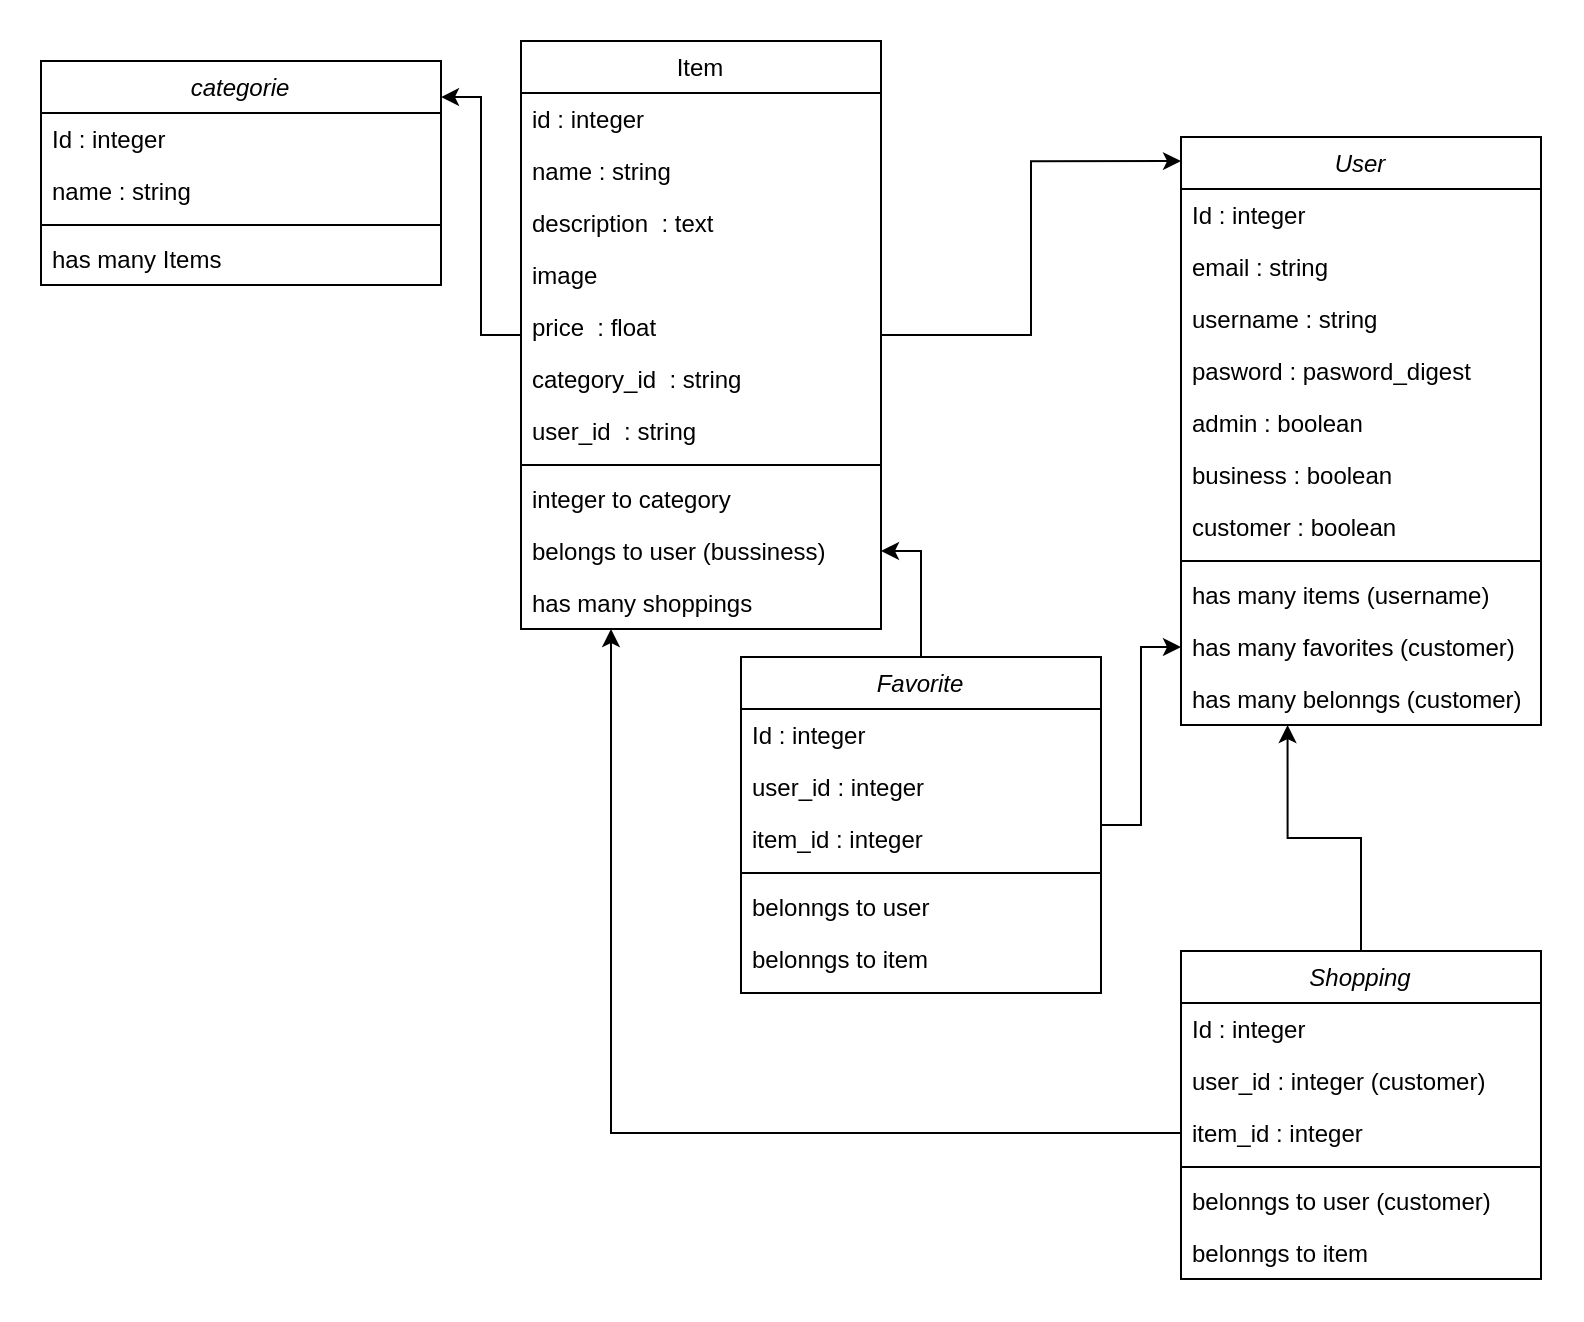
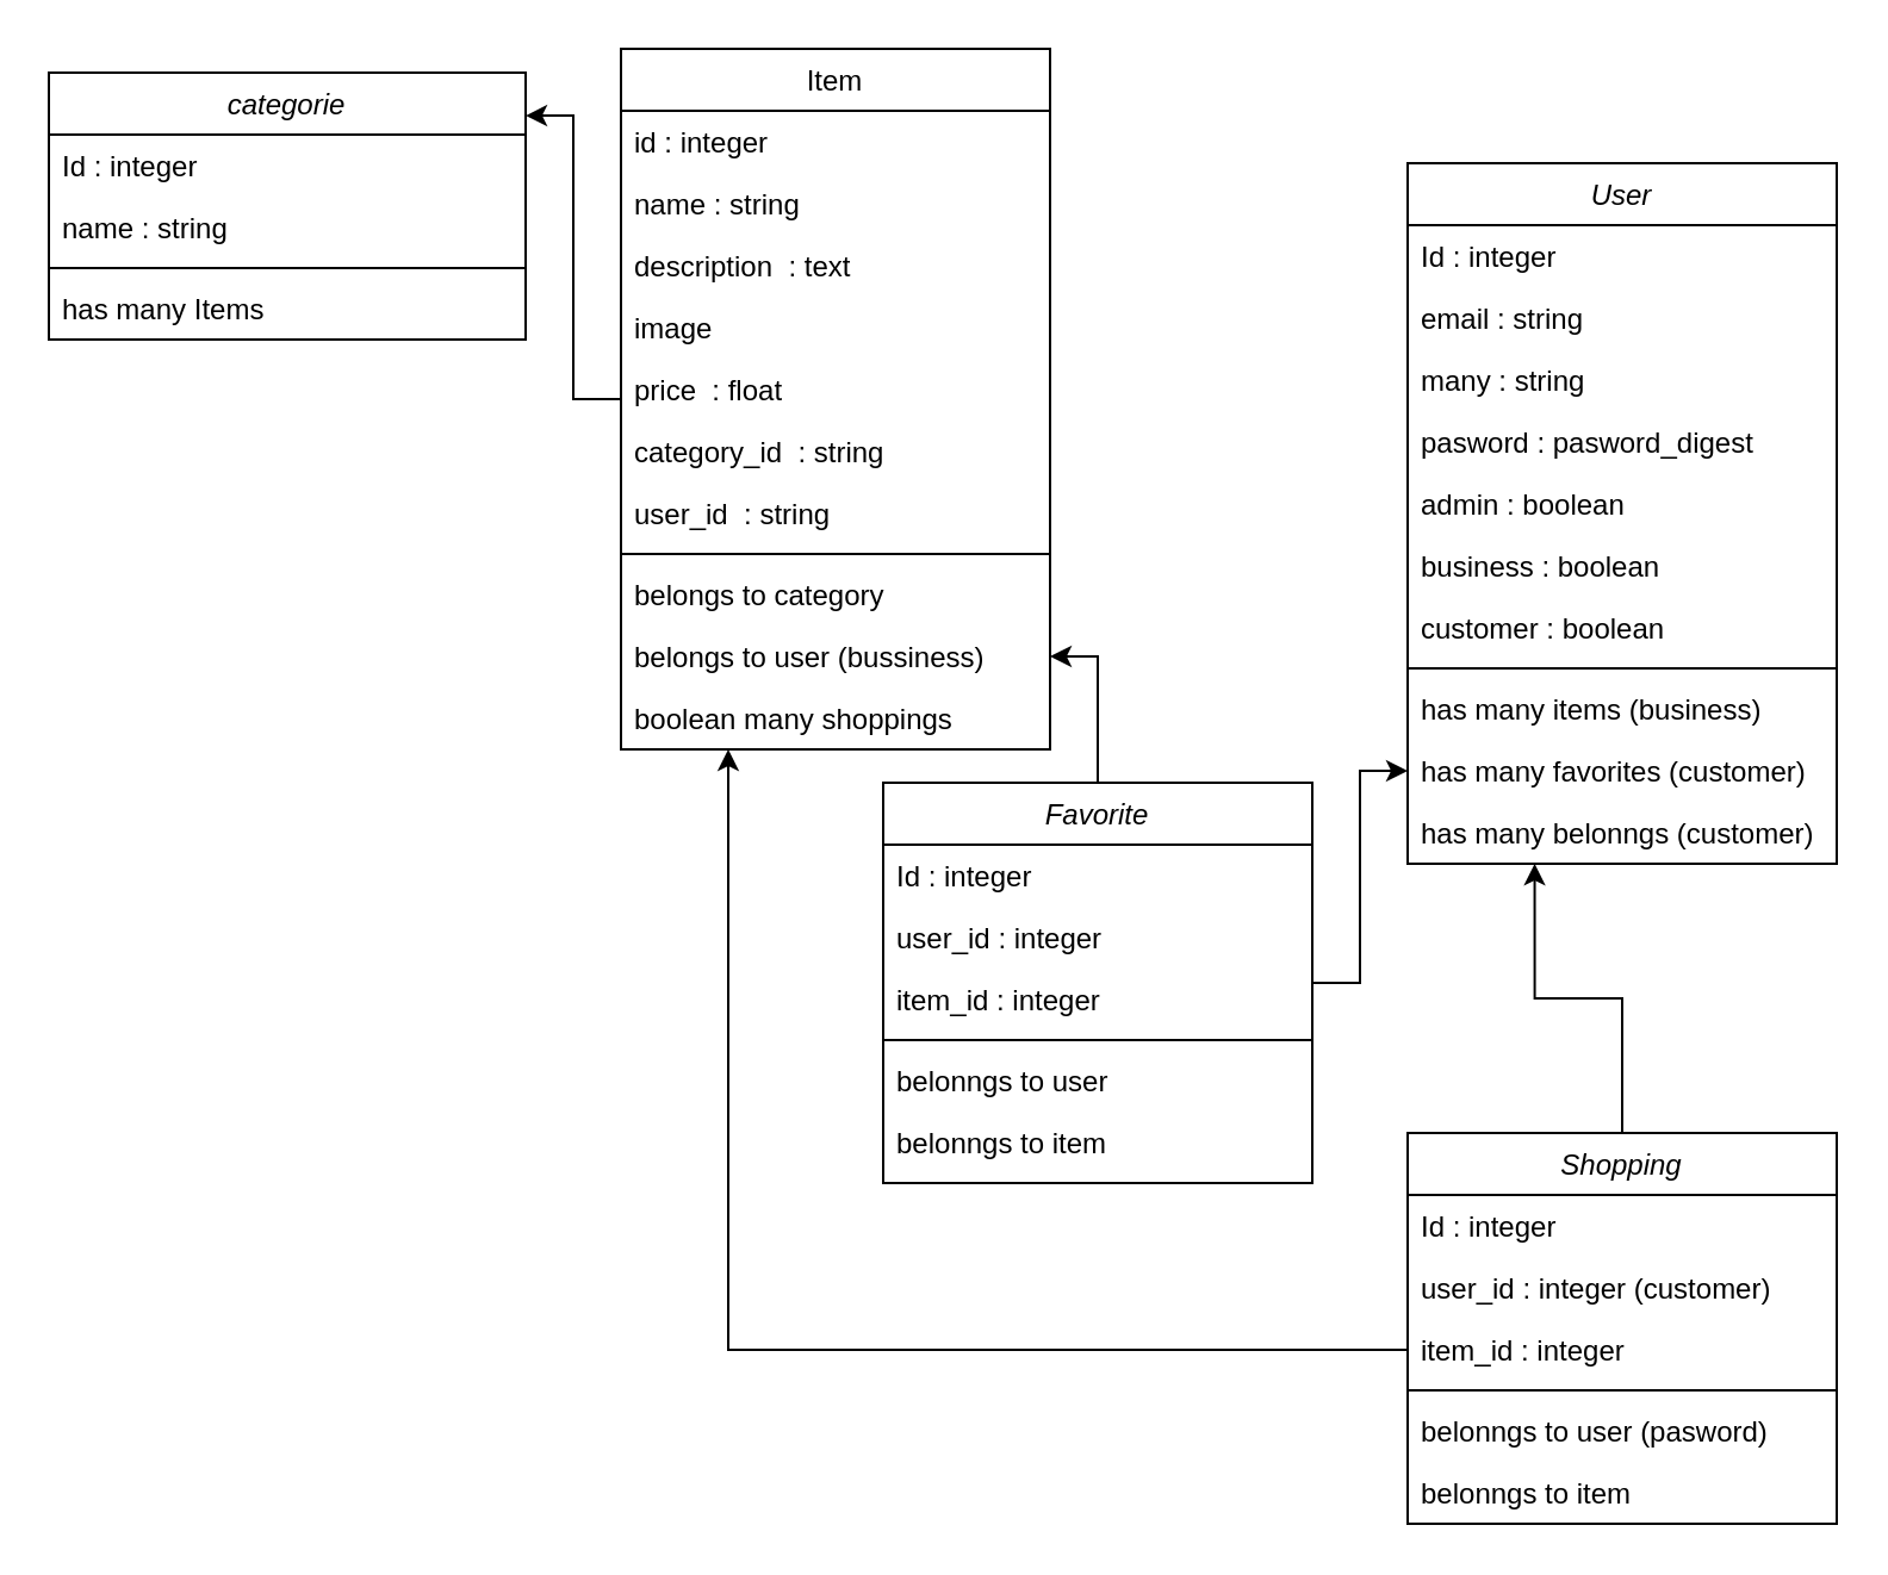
  <mxCell id="0" />
  <mxCell id="1" parent="0" />
  <mxCell id="2" value="User" style="swimlane;fontStyle=2;align=center;verticalAlign=top;childLayout=stackLayout;horizontal=1;startSize=26;horizontalStack=0;resizeParent=1;resizeLast=0;collapsible=1;marginBottom=0;rounded=0;shadow=0;strokeWidth=1;" parent="1" vertex="1"><mxGeometry x="590" y="68" width="180" height="294" as="geometry"><mxRectangle x="230" y="140" width="160" height="26" as="alternateBounds" /></mxGeometry></mxCell>
  <mxCell id="3" value="Id : integer" style="text;align=left;verticalAlign=top;spacingLeft=4;spacingRight=4;overflow=hidden;rotatable=0;points=[[0,0.5],[1,0.5]];portConstraint=eastwest;rounded=0;shadow=0;html=0;" parent="2" vertex="1"><mxGeometry y="26" width="180" height="26" as="geometry" /></mxCell>
  <mxCell id="4" value="email : string" style="text;align=left;verticalAlign=top;spacingLeft=4;spacingRight=4;overflow=hidden;rotatable=0;points=[[0,0.5],[1,0.5]];portConstraint=eastwest;rounded=0;shadow=0;html=0;" parent="2" vertex="1"><mxGeometry y="52" width="180" height="26" as="geometry" /></mxCell>
- <mxCell id="5" value="username : string" style="text;align=left;verticalAlign=top;spacingLeft=4;spacingRight=4;overflow=hidden;rotatable=0;points=[[0,0.5],[1,0.5]];portConstraint=eastwest;" parent="2" vertex="1"><mxGeometry y="78" width="180" height="26" as="geometry" /></mxCell>
+ <mxCell id="5" value="many : string" style="text;align=left;verticalAlign=top;spacingLeft=4;spacingRight=4;overflow=hidden;rotatable=0;points=[[0,0.5],[1,0.5]];portConstraint=eastwest;" parent="2" vertex="1"><mxGeometry y="78" width="180" height="26" as="geometry" /></mxCell>
  <mxCell id="6" value="pasword : pasword_digest" style="text;align=left;verticalAlign=top;spacingLeft=4;spacingRight=4;overflow=hidden;rotatable=0;points=[[0,0.5],[1,0.5]];portConstraint=eastwest;rounded=0;shadow=0;html=0;" parent="2" vertex="1"><mxGeometry y="104" width="180" height="26" as="geometry" /></mxCell>
  <mxCell id="7" value="admin : boolean" style="text;align=left;verticalAlign=top;spacingLeft=4;spacingRight=4;overflow=hidden;rotatable=0;points=[[0,0.5],[1,0.5]];portConstraint=eastwest;rounded=0;shadow=0;html=0;" parent="2" vertex="1"><mxGeometry y="130" width="180" height="26" as="geometry" /></mxCell>
  <mxCell id="8" value="business : boolean" style="text;align=left;verticalAlign=top;spacingLeft=4;spacingRight=4;overflow=hidden;rotatable=0;points=[[0,0.5],[1,0.5]];portConstraint=eastwest;rounded=0;shadow=0;html=0;" parent="2" vertex="1"><mxGeometry y="156" width="180" height="26" as="geometry" /></mxCell>
  <mxCell id="9" value="customer : boolean" style="text;align=left;verticalAlign=top;spacingLeft=4;spacingRight=4;overflow=hidden;rotatable=0;points=[[0,0.5],[1,0.5]];portConstraint=eastwest;rounded=0;shadow=0;html=0;" parent="2" vertex="1"><mxGeometry y="182" width="180" height="26" as="geometry" /></mxCell>
  <mxCell id="10" value="" style="line;html=1;strokeWidth=1;align=left;verticalAlign=middle;spacingTop=-1;spacingLeft=3;spacingRight=3;rotatable=0;labelPosition=right;points=[];portConstraint=eastwest;" parent="2" vertex="1"><mxGeometry y="208" width="180" height="8" as="geometry" /></mxCell>
- <mxCell id="11" value="has many items (username)" style="text;align=left;verticalAlign=top;spacingLeft=4;spacingRight=4;overflow=hidden;rotatable=0;points=[[0,0.5],[1,0.5]];portConstraint=eastwest;" parent="2" vertex="1"><mxGeometry y="216" width="180" height="26" as="geometry" /></mxCell>
+ <mxCell id="11" value="has many items (business)" style="text;align=left;verticalAlign=top;spacingLeft=4;spacingRight=4;overflow=hidden;rotatable=0;points=[[0,0.5],[1,0.5]];portConstraint=eastwest;" parent="2" vertex="1"><mxGeometry y="216" width="180" height="26" as="geometry" /></mxCell>
  <mxCell id="12" value="has many favorites (customer)" style="text;align=left;verticalAlign=top;spacingLeft=4;spacingRight=4;overflow=hidden;rotatable=0;points=[[0,0.5],[1,0.5]];portConstraint=eastwest;" parent="2" vertex="1"><mxGeometry y="242" width="180" height="26" as="geometry" /></mxCell>
  <mxCell id="13" value="has many belonngs (customer)" style="text;align=left;verticalAlign=top;spacingLeft=4;spacingRight=4;overflow=hidden;rotatable=0;points=[[0,0.5],[1,0.5]];portConstraint=eastwest;" parent="2" vertex="1"><mxGeometry y="268" width="180" height="26" as="geometry" /></mxCell>
- <mxCell id="14" style="edgeStyle=orthogonalEdgeStyle;rounded=0;orthogonalLoop=1;jettySize=auto;html=1;entryX=0;entryY=0.041;entryDx=0;entryDy=0;entryPerimeter=0;" parent="1" source="16" target="2" edge="1"><mxGeometry relative="1" as="geometry" /></mxCell>
  <mxCell id="15" style="edgeStyle=orthogonalEdgeStyle;rounded=0;orthogonalLoop=1;jettySize=auto;html=1;entryX=1;entryY=0.161;entryDx=0;entryDy=0;entryPerimeter=0;" parent="1" source="16" target="37" edge="1"><mxGeometry relative="1" as="geometry" /></mxCell>
  <mxCell id="16" value="Item" style="swimlane;fontStyle=0;align=center;verticalAlign=top;childLayout=stackLayout;horizontal=1;startSize=26;horizontalStack=0;resizeParent=1;resizeLast=0;collapsible=1;marginBottom=0;rounded=0;shadow=0;strokeWidth=1;" parent="1" vertex="1"><mxGeometry x="260" y="20" width="180" height="294" as="geometry"><mxRectangle x="550" y="140" width="160" height="26" as="alternateBounds" /></mxGeometry></mxCell>
  <mxCell id="17" value="id : integer" style="text;align=left;verticalAlign=top;spacingLeft=4;spacingRight=4;overflow=hidden;rotatable=0;points=[[0,0.5],[1,0.5]];portConstraint=eastwest;" parent="16" vertex="1"><mxGeometry y="26" width="180" height="26" as="geometry" /></mxCell>
  <mxCell id="18" value="name : string" style="text;align=left;verticalAlign=top;spacingLeft=4;spacingRight=4;overflow=hidden;rotatable=0;points=[[0,0.5],[1,0.5]];portConstraint=eastwest;" parent="16" vertex="1"><mxGeometry y="52" width="180" height="26" as="geometry" /></mxCell>
  <mxCell id="19" value="description  : text" style="text;align=left;verticalAlign=top;spacingLeft=4;spacingRight=4;overflow=hidden;rotatable=0;points=[[0,0.5],[1,0.5]];portConstraint=eastwest;rounded=0;shadow=0;html=0;" parent="16" vertex="1"><mxGeometry y="78" width="180" height="26" as="geometry" /></mxCell>
  <mxCell id="20" value="image" style="text;align=left;verticalAlign=top;spacingLeft=4;spacingRight=4;overflow=hidden;rotatable=0;points=[[0,0.5],[1,0.5]];portConstraint=eastwest;rounded=0;shadow=0;html=0;" parent="16" vertex="1"><mxGeometry y="104" width="180" height="26" as="geometry" /></mxCell>
  <mxCell id="21" value="price  : float" style="text;align=left;verticalAlign=top;spacingLeft=4;spacingRight=4;overflow=hidden;rotatable=0;points=[[0,0.5],[1,0.5]];portConstraint=eastwest;rounded=0;shadow=0;html=0;" parent="16" vertex="1"><mxGeometry y="130" width="180" height="26" as="geometry" /></mxCell>
  <mxCell id="22" value="category_id  : string" style="text;align=left;verticalAlign=top;spacingLeft=4;spacingRight=4;overflow=hidden;rotatable=0;points=[[0,0.5],[1,0.5]];portConstraint=eastwest;rounded=0;shadow=0;html=0;" parent="16" vertex="1"><mxGeometry y="156" width="180" height="26" as="geometry" /></mxCell>
  <mxCell id="23" value="user_id  : string" style="text;align=left;verticalAlign=top;spacingLeft=4;spacingRight=4;overflow=hidden;rotatable=0;points=[[0,0.5],[1,0.5]];portConstraint=eastwest;rounded=0;shadow=0;html=0;" parent="16" vertex="1"><mxGeometry y="182" width="180" height="26" as="geometry" /></mxCell>
  <mxCell id="24" value="" style="line;html=1;strokeWidth=1;align=left;verticalAlign=middle;spacingTop=-1;spacingLeft=3;spacingRight=3;rotatable=0;labelPosition=right;points=[];portConstraint=eastwest;" parent="16" vertex="1"><mxGeometry y="208" width="180" height="8" as="geometry" /></mxCell>
- <mxCell id="25" value="integer to category" style="text;align=left;verticalAlign=top;spacingLeft=4;spacingRight=4;overflow=hidden;rotatable=0;points=[[0,0.5],[1,0.5]];portConstraint=eastwest;" parent="16" vertex="1"><mxGeometry y="216" width="180" height="26" as="geometry" /></mxCell>
+ <mxCell id="25" value="belongs to category" style="text;align=left;verticalAlign=top;spacingLeft=4;spacingRight=4;overflow=hidden;rotatable=0;points=[[0,0.5],[1,0.5]];portConstraint=eastwest;" parent="16" vertex="1"><mxGeometry y="216" width="180" height="26" as="geometry" /></mxCell>
  <mxCell id="26" value="belongs to user (bussiness)" style="text;align=left;verticalAlign=top;spacingLeft=4;spacingRight=4;overflow=hidden;rotatable=0;points=[[0,0.5],[1,0.5]];portConstraint=eastwest;" parent="16" vertex="1"><mxGeometry y="242" width="180" height="26" as="geometry" /></mxCell>
- <mxCell id="27" value="has many shoppings" style="text;align=left;verticalAlign=top;spacingLeft=4;spacingRight=4;overflow=hidden;rotatable=0;points=[[0,0.5],[1,0.5]];portConstraint=eastwest;" parent="16" vertex="1"><mxGeometry y="268" width="180" height="26" as="geometry" /></mxCell>
+ <mxCell id="27" value="boolean many shoppings" style="text;align=left;verticalAlign=top;spacingLeft=4;spacingRight=4;overflow=hidden;rotatable=0;points=[[0,0.5],[1,0.5]];portConstraint=eastwest;" parent="16" vertex="1"><mxGeometry y="268" width="180" height="26" as="geometry" /></mxCell>
  <mxCell id="28" style="edgeStyle=orthogonalEdgeStyle;rounded=0;orthogonalLoop=1;jettySize=auto;html=1;entryX=0;entryY=0.5;entryDx=0;entryDy=0;" parent="1" source="30" target="12" edge="1"><mxGeometry relative="1" as="geometry" /></mxCell>
  <mxCell id="29" style="edgeStyle=orthogonalEdgeStyle;rounded=0;orthogonalLoop=1;jettySize=auto;html=1;" parent="1" source="30" target="26" edge="1"><mxGeometry relative="1" as="geometry" /></mxCell>
  <mxCell id="30" value="Favorite" style="swimlane;fontStyle=2;align=center;verticalAlign=top;childLayout=stackLayout;horizontal=1;startSize=26;horizontalStack=0;resizeParent=1;resizeLast=0;collapsible=1;marginBottom=0;rounded=0;shadow=0;strokeWidth=1;" parent="1" vertex="1"><mxGeometry x="370" y="328" width="180" height="168" as="geometry"><mxRectangle x="230" y="140" width="160" height="26" as="alternateBounds" /></mxGeometry></mxCell>
  <mxCell id="31" value="Id : integer" style="text;align=left;verticalAlign=top;spacingLeft=4;spacingRight=4;overflow=hidden;rotatable=0;points=[[0,0.5],[1,0.5]];portConstraint=eastwest;rounded=0;shadow=0;html=0;" parent="30" vertex="1"><mxGeometry y="26" width="180" height="26" as="geometry" /></mxCell>
  <mxCell id="32" value="user_id : integer" style="text;align=left;verticalAlign=top;spacingLeft=4;spacingRight=4;overflow=hidden;rotatable=0;points=[[0,0.5],[1,0.5]];portConstraint=eastwest;rounded=0;shadow=0;html=0;" parent="30" vertex="1"><mxGeometry y="52" width="180" height="26" as="geometry" /></mxCell>
  <mxCell id="33" value="item_id : integer" style="text;align=left;verticalAlign=top;spacingLeft=4;spacingRight=4;overflow=hidden;rotatable=0;points=[[0,0.5],[1,0.5]];portConstraint=eastwest;" parent="30" vertex="1"><mxGeometry y="78" width="180" height="26" as="geometry" /></mxCell>
  <mxCell id="34" value="" style="line;html=1;strokeWidth=1;align=left;verticalAlign=middle;spacingTop=-1;spacingLeft=3;spacingRight=3;rotatable=0;labelPosition=right;points=[];portConstraint=eastwest;" parent="30" vertex="1"><mxGeometry y="104" width="180" height="8" as="geometry" /></mxCell>
  <mxCell id="35" value="belonngs to user" style="text;align=left;verticalAlign=top;spacingLeft=4;spacingRight=4;overflow=hidden;rotatable=0;points=[[0,0.5],[1,0.5]];portConstraint=eastwest;" parent="30" vertex="1"><mxGeometry y="112" width="180" height="26" as="geometry" /></mxCell>
  <mxCell id="36" value="belonngs to item" style="text;align=left;verticalAlign=top;spacingLeft=4;spacingRight=4;overflow=hidden;rotatable=0;points=[[0,0.5],[1,0.5]];portConstraint=eastwest;" parent="30" vertex="1"><mxGeometry y="138" width="180" height="26" as="geometry" /></mxCell>
  <mxCell id="37" value="categorie" style="swimlane;fontStyle=2;align=center;verticalAlign=top;childLayout=stackLayout;horizontal=1;startSize=26;horizontalStack=0;resizeParent=1;resizeLast=0;collapsible=1;marginBottom=0;rounded=0;shadow=0;strokeWidth=1;" parent="1" vertex="1"><mxGeometry x="20" y="30" width="200" height="112" as="geometry"><mxRectangle x="230" y="140" width="160" height="26" as="alternateBounds" /></mxGeometry></mxCell>
  <mxCell id="38" value="Id : integer" style="text;align=left;verticalAlign=top;spacingLeft=4;spacingRight=4;overflow=hidden;rotatable=0;points=[[0,0.5],[1,0.5]];portConstraint=eastwest;rounded=0;shadow=0;html=0;" parent="37" vertex="1"><mxGeometry y="26" width="200" height="26" as="geometry" /></mxCell>
  <mxCell id="39" value="name : string" style="text;align=left;verticalAlign=top;spacingLeft=4;spacingRight=4;overflow=hidden;rotatable=0;points=[[0,0.5],[1,0.5]];portConstraint=eastwest;" parent="37" vertex="1"><mxGeometry y="52" width="200" height="26" as="geometry" /></mxCell>
  <mxCell id="40" value="" style="line;html=1;strokeWidth=1;align=left;verticalAlign=middle;spacingTop=-1;spacingLeft=3;spacingRight=3;rotatable=0;labelPosition=right;points=[];portConstraint=eastwest;" parent="37" vertex="1"><mxGeometry y="78" width="200" height="8" as="geometry" /></mxCell>
  <mxCell id="41" value="has many Items" style="text;align=left;verticalAlign=top;spacingLeft=4;spacingRight=4;overflow=hidden;rotatable=0;points=[[0,0.5],[1,0.5]];portConstraint=eastwest;" parent="37" vertex="1"><mxGeometry y="86" width="200" height="26" as="geometry" /></mxCell>
  <mxCell id="42" style="edgeStyle=orthogonalEdgeStyle;rounded=0;orthogonalLoop=1;jettySize=auto;html=1;entryX=0.296;entryY=1;entryDx=0;entryDy=0;entryPerimeter=0;" parent="1" source="43" target="13" edge="1"><mxGeometry relative="1" as="geometry" /></mxCell>
  <mxCell id="43" value="Shopping" style="swimlane;fontStyle=2;align=center;verticalAlign=top;childLayout=stackLayout;horizontal=1;startSize=26;horizontalStack=0;resizeParent=1;resizeLast=0;collapsible=1;marginBottom=0;rounded=0;shadow=0;strokeWidth=1;" parent="1" vertex="1"><mxGeometry x="590" y="475" width="180" height="164" as="geometry"><mxRectangle x="230" y="140" width="160" height="26" as="alternateBounds" /></mxGeometry></mxCell>
  <mxCell id="44" value="Id : integer" style="text;align=left;verticalAlign=top;spacingLeft=4;spacingRight=4;overflow=hidden;rotatable=0;points=[[0,0.5],[1,0.5]];portConstraint=eastwest;rounded=0;shadow=0;html=0;" parent="43" vertex="1"><mxGeometry y="26" width="180" height="26" as="geometry" /></mxCell>
  <mxCell id="45" value="user_id : integer (customer)" style="text;align=left;verticalAlign=top;spacingLeft=4;spacingRight=4;overflow=hidden;rotatable=0;points=[[0,0.5],[1,0.5]];portConstraint=eastwest;rounded=0;shadow=0;html=0;" parent="43" vertex="1"><mxGeometry y="52" width="180" height="26" as="geometry" /></mxCell>
  <mxCell id="46" value="item_id : integer" style="text;align=left;verticalAlign=top;spacingLeft=4;spacingRight=4;overflow=hidden;rotatable=0;points=[[0,0.5],[1,0.5]];portConstraint=eastwest;" parent="43" vertex="1"><mxGeometry y="78" width="180" height="26" as="geometry" /></mxCell>
  <mxCell id="47" value="" style="line;html=1;strokeWidth=1;align=left;verticalAlign=middle;spacingTop=-1;spacingLeft=3;spacingRight=3;rotatable=0;labelPosition=right;points=[];portConstraint=eastwest;" parent="43" vertex="1"><mxGeometry y="104" width="180" height="8" as="geometry" /></mxCell>
- <mxCell id="48" value="belonngs to user (customer)" style="text;align=left;verticalAlign=top;spacingLeft=4;spacingRight=4;overflow=hidden;rotatable=0;points=[[0,0.5],[1,0.5]];portConstraint=eastwest;" parent="43" vertex="1"><mxGeometry y="112" width="180" height="26" as="geometry" /></mxCell>
+ <mxCell id="48" value="belonngs to user (pasword)" style="text;align=left;verticalAlign=top;spacingLeft=4;spacingRight=4;overflow=hidden;rotatable=0;points=[[0,0.5],[1,0.5]];portConstraint=eastwest;" parent="43" vertex="1"><mxGeometry y="112" width="180" height="26" as="geometry" /></mxCell>
  <mxCell id="49" value="belonngs to item" style="text;align=left;verticalAlign=top;spacingLeft=4;spacingRight=4;overflow=hidden;rotatable=0;points=[[0,0.5],[1,0.5]];portConstraint=eastwest;" parent="43" vertex="1"><mxGeometry y="138" width="180" height="26" as="geometry" /></mxCell>
  <mxCell id="50" style="edgeStyle=orthogonalEdgeStyle;rounded=0;orthogonalLoop=1;jettySize=auto;html=1;entryX=0.25;entryY=1;entryDx=0;entryDy=0;" parent="1" source="46" target="16" edge="1"><mxGeometry relative="1" as="geometry" /></mxCell>
